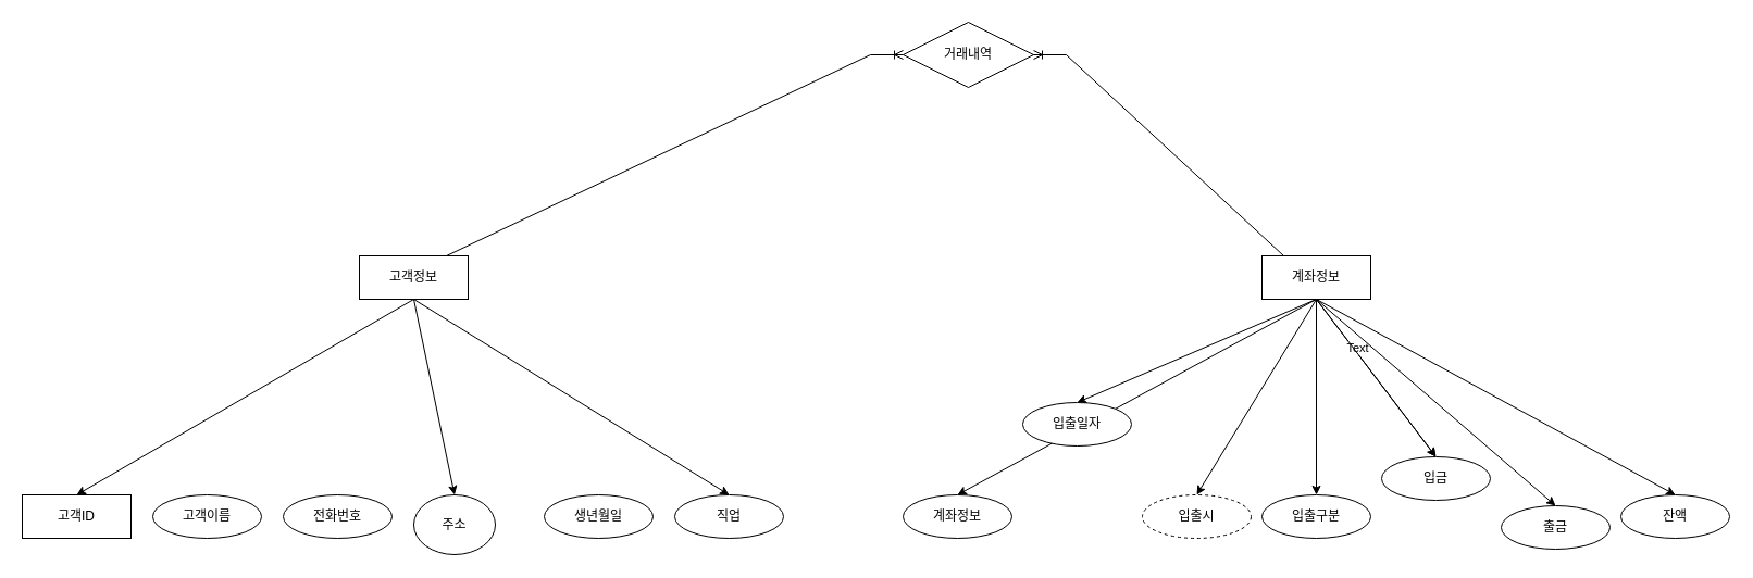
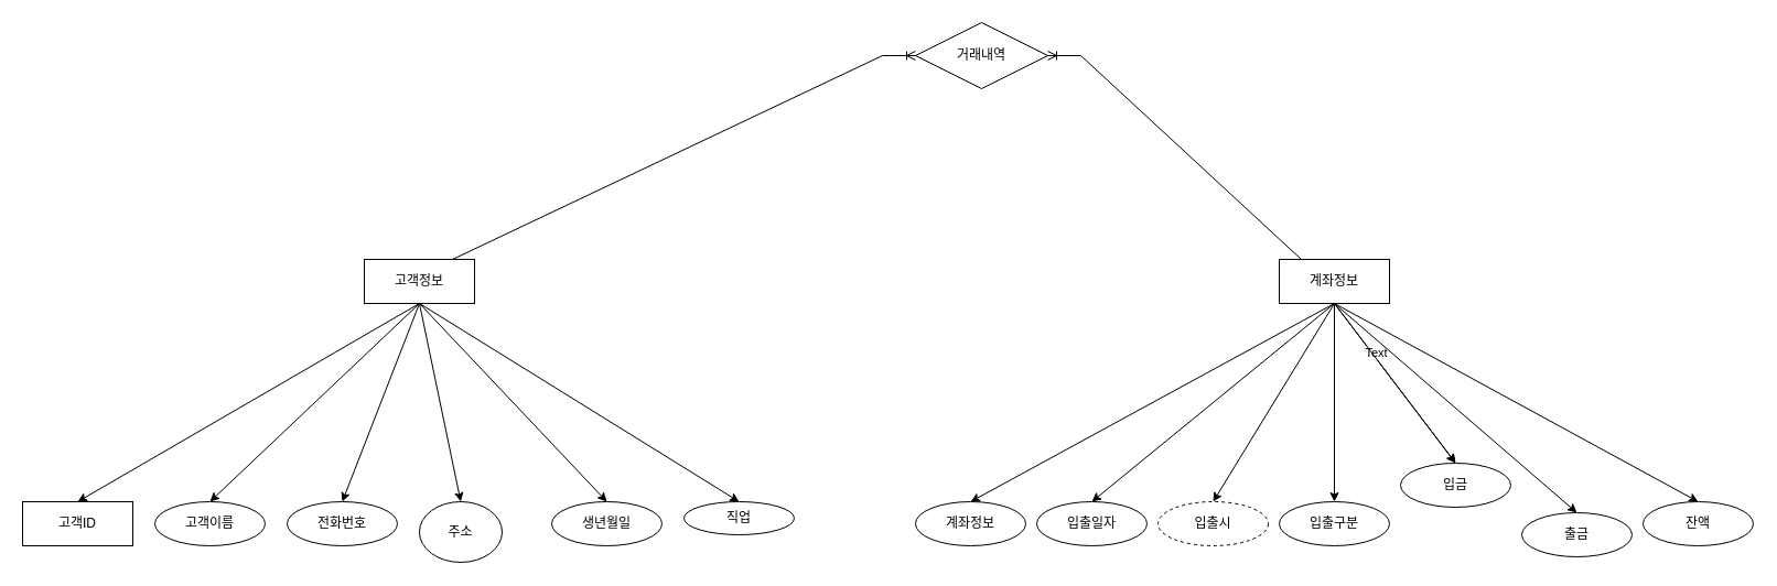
  <mxCell id="0" />
  <mxCell id="1" parent="0" />
  <mxCell id="2" value="고객ID" style="whiteSpace=wrap;html=1;align=center;rounded=0;" vertex="1" parent="1"><mxGeometry x="20" y="455" width="100" height="40" as="geometry" /></mxCell>
  <mxCell id="3" value="고객이름" style="ellipse;whiteSpace=wrap;html=1;align=center;" vertex="1" parent="1"><mxGeometry x="140" y="455" width="100" height="40" as="geometry" /></mxCell>
  <mxCell id="4" value="전화번호" style="ellipse;whiteSpace=wrap;html=1;align=center;" vertex="1" parent="1"><mxGeometry x="260" y="455" width="100" height="40" as="geometry" /></mxCell>
  <mxCell id="5" value="주소" style="ellipse;whiteSpace=wrap;html=1;align=center;" vertex="1" parent="1"><mxGeometry x="380" y="455" width="75" height="55" as="geometry" /></mxCell>
  <mxCell id="6" value="생년월일" style="ellipse;whiteSpace=wrap;html=1;align=center;" vertex="1" parent="1"><mxGeometry x="500" y="455" width="100" height="40" as="geometry" /></mxCell>
- <mxCell id="7" value="직업" style="ellipse;whiteSpace=wrap;html=1;align=center;" vertex="1" parent="1"><mxGeometry x="620" y="455" width="100" height="40" as="geometry" /></mxCell>
+ <mxCell id="7" value="직업" style="ellipse;whiteSpace=wrap;html=1;align=center;" vertex="1" parent="1"><mxGeometry x="620" y="455" width="100" height="30" as="geometry" /></mxCell>
  <mxCell id="8" style="rounded=0;orthogonalLoop=1;jettySize=auto;html=1;entryX=0.5;entryY=0;entryDx=0;entryDy=0;exitX=0.5;exitY=1;exitDx=0;exitDy=0;" edge="1" parent="1" source="14" target="2"><mxGeometry relative="1" as="geometry"><mxPoint x="380" y="335" as="sourcePoint" /></mxGeometry></mxCell>
+ <mxCell id="9" style="rounded=0;orthogonalLoop=1;jettySize=auto;html=1;entryX=0.5;entryY=0;entryDx=0;entryDy=0;exitX=0.5;exitY=1;exitDx=0;exitDy=0;" edge="1" parent="1" source="14" target="3"><mxGeometry relative="1" as="geometry"><mxPoint x="380" y="335" as="sourcePoint" /></mxGeometry></mxCell>
+ <mxCell id="10" style="rounded=0;orthogonalLoop=1;jettySize=auto;html=1;entryX=0.5;entryY=0;entryDx=0;entryDy=0;exitX=0.5;exitY=1;exitDx=0;exitDy=0;" edge="1" parent="1" source="14" target="4"><mxGeometry relative="1" as="geometry"><mxPoint x="380" y="335" as="sourcePoint" /></mxGeometry></mxCell>
  <mxCell id="11" style="rounded=0;orthogonalLoop=1;jettySize=auto;html=1;exitX=0.5;exitY=1;exitDx=0;exitDy=0;entryX=0.5;entryY=0;entryDx=0;entryDy=0;" edge="1" parent="1" source="14" target="5"><mxGeometry relative="1" as="geometry"><mxPoint x="380" y="335" as="sourcePoint" /></mxGeometry></mxCell>
+ <mxCell id="12" style="rounded=0;orthogonalLoop=1;jettySize=auto;html=1;entryX=0.5;entryY=0;entryDx=0;entryDy=0;exitX=0.5;exitY=1;exitDx=0;exitDy=0;" edge="1" parent="1" source="14" target="6"><mxGeometry relative="1" as="geometry"><mxPoint x="380" y="335" as="sourcePoint" /></mxGeometry></mxCell>
  <mxCell id="13" style="rounded=0;orthogonalLoop=1;jettySize=auto;html=1;entryX=0.5;entryY=0;entryDx=0;entryDy=0;exitX=0.5;exitY=1;exitDx=0;exitDy=0;" edge="1" parent="1" source="14" target="7"><mxGeometry relative="1" as="geometry"><mxPoint x="380" y="335" as="sourcePoint" /></mxGeometry></mxCell>
  <mxCell id="14" value="고객정보" style="whiteSpace=wrap;html=1;align=center;" vertex="1" parent="1"><mxGeometry x="330" y="235" width="100" height="40" as="geometry" /></mxCell>
  <mxCell id="15" style="rounded=0;orthogonalLoop=1;jettySize=auto;html=1;entryX=0.5;entryY=0;entryDx=0;entryDy=0;exitX=0.5;exitY=1;exitDx=0;exitDy=0;" edge="1" parent="1" source="23" target="24"><mxGeometry relative="1" as="geometry" /></mxCell>
  <mxCell id="16" style="rounded=0;orthogonalLoop=1;jettySize=auto;html=1;entryX=0.5;entryY=0;entryDx=0;entryDy=0;exitX=0.5;exitY=1;exitDx=0;exitDy=0;" edge="1" parent="1" source="23" target="25"><mxGeometry relative="1" as="geometry" /></mxCell>
  <mxCell id="17" style="rounded=0;orthogonalLoop=1;jettySize=auto;html=1;entryX=0.5;entryY=0;entryDx=0;entryDy=0;exitX=0.5;exitY=1;exitDx=0;exitDy=0;" edge="1" parent="1" source="23" target="26"><mxGeometry relative="1" as="geometry" /></mxCell>
  <mxCell id="18" style="rounded=0;orthogonalLoop=1;jettySize=auto;html=1;entryX=0.5;entryY=0;entryDx=0;entryDy=0;exitX=0.5;exitY=1;exitDx=0;exitDy=0;" edge="1" parent="1" source="23" target="27"><mxGeometry relative="1" as="geometry" /></mxCell>
  <mxCell id="19" style="rounded=0;orthogonalLoop=1;jettySize=auto;html=1;entryX=0.5;entryY=0;entryDx=0;entryDy=0;exitX=0.5;exitY=1;exitDx=0;exitDy=0;" edge="1" parent="1" source="23" target="28"><mxGeometry relative="1" as="geometry" /></mxCell>
  <mxCell id="20" value="Text" style="edgeLabel;html=1;align=center;verticalAlign=middle;resizable=0;points=[];" vertex="1" connectable="0" parent="19"><mxGeometry x="-0.367" y="3" relative="1" as="geometry"><mxPoint as="offset" /></mxGeometry></mxCell>
  <mxCell id="21" style="rounded=0;orthogonalLoop=1;jettySize=auto;html=1;exitX=0.5;exitY=1;exitDx=0;exitDy=0;entryX=0.5;entryY=0;entryDx=0;entryDy=0;" edge="1" parent="1" source="23" target="29"><mxGeometry relative="1" as="geometry" /></mxCell>
  <mxCell id="22" style="rounded=0;orthogonalLoop=1;jettySize=auto;html=1;entryX=0.5;entryY=0;entryDx=0;entryDy=0;exitX=0.5;exitY=1;exitDx=0;exitDy=0;" edge="1" parent="1" source="23" target="30"><mxGeometry relative="1" as="geometry" /></mxCell>
  <mxCell id="23" value="계좌정보" style="whiteSpace=wrap;html=1;align=center;" vertex="1" parent="1"><mxGeometry x="1160" y="235" width="100" height="40" as="geometry" /></mxCell>
  <mxCell id="24" value="계좌정보" style="ellipse;whiteSpace=wrap;html=1;align=center;" vertex="1" parent="1"><mxGeometry x="830" y="455" width="100" height="40" as="geometry" /></mxCell>
- <mxCell id="25" value="입출일자" style="ellipse;whiteSpace=wrap;html=1;align=center;" vertex="1" parent="1"><mxGeometry x="940" y="370" width="100" height="40" as="geometry" /></mxCell>
+ <mxCell id="25" value="입출일자" style="ellipse;whiteSpace=wrap;html=1;align=center;" vertex="1" parent="1"><mxGeometry x="940" y="455" width="100" height="40" as="geometry" /></mxCell>
  <mxCell id="26" value="입출시" style="ellipse;whiteSpace=wrap;html=1;align=center;dashed=1;" vertex="1" parent="1"><mxGeometry x="1050" y="455" width="100" height="40" as="geometry" /></mxCell>
  <mxCell id="27" value="입출구분" style="ellipse;whiteSpace=wrap;html=1;align=center;" vertex="1" parent="1"><mxGeometry x="1160" y="455" width="100" height="40" as="geometry" /></mxCell>
  <mxCell id="28" value="입금" style="ellipse;whiteSpace=wrap;html=1;align=center;" vertex="1" parent="1"><mxGeometry x="1270" y="420" width="100" height="40" as="geometry" /></mxCell>
  <mxCell id="29" value="출금" style="ellipse;whiteSpace=wrap;html=1;align=center;" vertex="1" parent="1"><mxGeometry x="1380" y="465" width="100" height="40" as="geometry" /></mxCell>
  <mxCell id="30" value="잔액" style="ellipse;whiteSpace=wrap;html=1;align=center;" vertex="1" parent="1"><mxGeometry x="1490" y="455" width="100" height="40" as="geometry" /></mxCell>
  <mxCell id="31" style="rounded=0;orthogonalLoop=1;jettySize=auto;html=1;entryX=0.5;entryY=0;entryDx=0;entryDy=0;exitX=0.5;exitY=1;exitDx=0;exitDy=0;" edge="1" parent="1" source="23" target="28"><mxGeometry relative="1" as="geometry"><mxPoint x="1340" y="315" as="sourcePoint" /><mxPoint x="1410" y="455" as="targetPoint" /></mxGeometry></mxCell>
  <mxCell id="32" value="거래내역" style="shape=rhombus;perimeter=rhombusPerimeter;whiteSpace=wrap;html=1;align=center;" vertex="1" parent="1"><mxGeometry x="830" y="20" width="120" height="60" as="geometry" /></mxCell>
  <mxCell id="33" value="" style="edgeStyle=entityRelationEdgeStyle;fontSize=12;html=1;endArrow=ERoneToMany;rounded=0;entryX=0;entryY=0.5;entryDx=0;entryDy=0;exitX=0.5;exitY=0;exitDx=0;exitDy=0;" edge="1" parent="1" source="14" target="32"><mxGeometry width="100" height="100" relative="1" as="geometry"><mxPoint x="470" y="235" as="sourcePoint" /><mxPoint x="570" y="135" as="targetPoint" /></mxGeometry></mxCell>
  <mxCell id="34" value="" style="edgeStyle=entityRelationEdgeStyle;fontSize=12;html=1;endArrow=ERoneToMany;rounded=0;entryX=1;entryY=0.5;entryDx=0;entryDy=0;exitX=0.5;exitY=0;exitDx=0;exitDy=0;" edge="1" parent="1" source="23" target="32"><mxGeometry width="100" height="100" relative="1" as="geometry"><mxPoint x="580" y="325" as="sourcePoint" /><mxPoint x="960" y="115" as="targetPoint" /></mxGeometry></mxCell>
